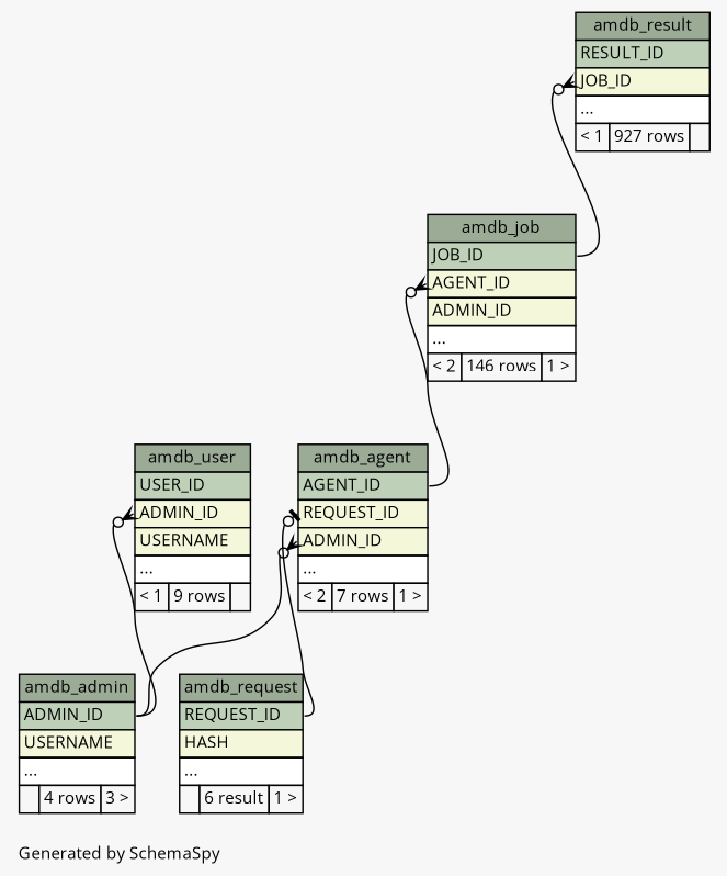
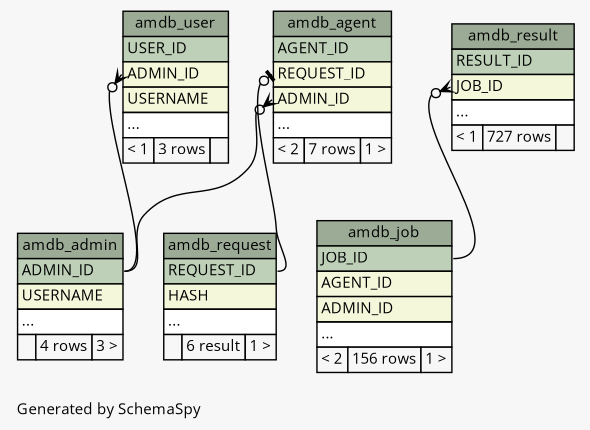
  digraph {
    bgcolor="#f7f7f7"
    fontname="Open Sans"
    fontsize=11
    label="\nGenerated by SchemaSpy"
    labeljust=l
    nodesep=0.18
    rankdir=TB
    ranksep=0.46
    node [fontname="Open Sans" fontsize=11 shape=plaintext]
    edge [arrowhead=none arrowsize=0.8 arrowtail=crowodot dir=back fontname="Open Sans" headport="ADMIN_ID:e" tailport="ADMIN_ID:w"]
    n1 [label=<     <TABLE BORDER="0" CELLBORDER="1" CELLSPACING="0" BGCOLOR="#ffffff">       <TR><TD COLSPAN="3" BGCOLOR="#9bab96" ALIGN="CENTER">amdb_admin</TD></TR>       <TR><TD PORT="ADMIN_ID" COLSPAN="3" BGCOLOR="#bed1b8" ALIGN="LEFT">ADMIN_ID</TD></TR>       <TR><TD PORT="USERNAME" COLSPAN="3" BGCOLOR="#f4f7da" ALIGN="LEFT">USERNAME</TD></TR>       <TR><TD PORT="elipses" COLSPAN="3" ALIGN="LEFT">...</TD></TR>       <TR><TD ALIGN="LEFT" BGCOLOR="#f7f7f7">  </TD><TD ALIGN="RIGHT" BGCOLOR="#f7f7f7">4 rows</TD><TD ALIGN="RIGHT" BGCOLOR="#f7f7f7">3 &gt;</TD></TR>     </TABLE>>]
    n2 [label=<     <TABLE BORDER="0" CELLBORDER="1" CELLSPACING="0" BGCOLOR="#ffffff">       <TR><TD COLSPAN="3" BGCOLOR="#9bab96" ALIGN="CENTER">amdb_agent</TD></TR>       <TR><TD PORT="AGENT_ID" COLSPAN="3" BGCOLOR="#bed1b8" ALIGN="LEFT">AGENT_ID</TD></TR>       <TR><TD PORT="REQUEST_ID" COLSPAN="3" BGCOLOR="#f4f7da" ALIGN="LEFT">REQUEST_ID</TD></TR>       <TR><TD PORT="ADMIN_ID" COLSPAN="3" BGCOLOR="#f4f7da" ALIGN="LEFT">ADMIN_ID</TD></TR>       <TR><TD PORT="elipses" COLSPAN="3" ALIGN="LEFT">...</TD></TR>       <TR><TD ALIGN="LEFT" BGCOLOR="#f7f7f7">&lt; 2</TD><TD ALIGN="RIGHT" BGCOLOR="#f7f7f7">7 rows</TD><TD ALIGN="RIGHT" BGCOLOR="#f7f7f7">1 &gt;</TD></TR>     </TABLE>>]
    n3 [label=<     <TABLE BORDER="0" CELLBORDER="1" CELLSPACING="0" BGCOLOR="#ffffff">       <TR><TD COLSPAN="3" BGCOLOR="#9bab96" ALIGN="CENTER">amdb_request</TD></TR>       <TR><TD PORT="REQUEST_ID" COLSPAN="3" BGCOLOR="#bed1b8" ALIGN="LEFT">REQUEST_ID</TD></TR>       <TR><TD PORT="HASH" COLSPAN="3" BGCOLOR="#f4f7da" ALIGN="LEFT">HASH</TD></TR>       <TR><TD PORT="elipses" COLSPAN="3" ALIGN="LEFT">...</TD></TR>       <TR><TD ALIGN="LEFT" BGCOLOR="#f7f7f7">  </TD><TD ALIGN="RIGHT" BGCOLOR="#f7f7f7">6 result</TD><TD ALIGN="RIGHT" BGCOLOR="#f7f7f7">1 &gt;</TD></TR>     </TABLE>>]
-   n4 [label=<     <TABLE BORDER="0" CELLBORDER="1" CELLSPACING="0" BGCOLOR="#ffffff">       <TR><TD COLSPAN="3" BGCOLOR="#9bab96" ALIGN="CENTER">amdb_job</TD></TR>       <TR><TD PORT="JOB_ID" COLSPAN="3" BGCOLOR="#bed1b8" ALIGN="LEFT">JOB_ID</TD></TR>       <TR><TD PORT="AGENT_ID" COLSPAN="3" BGCOLOR="#f4f7da" ALIGN="LEFT">AGENT_ID</TD></TR>       <TR><TD PORT="ADMIN_ID" COLSPAN="3" BGCOLOR="#f4f7da" ALIGN="LEFT">ADMIN_ID</TD></TR>       <TR><TD PORT="elipses" COLSPAN="3" ALIGN="LEFT">...</TD></TR>       <TR><TD ALIGN="LEFT" BGCOLOR="#f7f7f7">&lt; 2</TD><TD ALIGN="RIGHT" BGCOLOR="#f7f7f7">146 rows</TD><TD ALIGN="RIGHT" BGCOLOR="#f7f7f7">1 &gt;</TD></TR>     </TABLE>>]
-   n5 [label=<     <TABLE BORDER="0" CELLBORDER="1" CELLSPACING="0" BGCOLOR="#ffffff">       <TR><TD COLSPAN="3" BGCOLOR="#9bab96" ALIGN="CENTER">amdb_result</TD></TR>       <TR><TD PORT="RESULT_ID" COLSPAN="3" BGCOLOR="#bed1b8" ALIGN="LEFT">RESULT_ID</TD></TR>       <TR><TD PORT="JOB_ID" COLSPAN="3" BGCOLOR="#f4f7da" ALIGN="LEFT">JOB_ID</TD></TR>       <TR><TD PORT="elipses" COLSPAN="3" ALIGN="LEFT">...</TD></TR>       <TR><TD ALIGN="LEFT" BGCOLOR="#f7f7f7">&lt; 1</TD><TD ALIGN="RIGHT" BGCOLOR="#f7f7f7">927 rows</TD><TD ALIGN="RIGHT" BGCOLOR="#f7f7f7">  </TD></TR>     </TABLE>>]
-   n6 [label=<     <TABLE BORDER="0" CELLBORDER="1" CELLSPACING="0" BGCOLOR="#ffffff">       <TR><TD COLSPAN="3" BGCOLOR="#9bab96" ALIGN="CENTER">amdb_user</TD></TR>       <TR><TD PORT="USER_ID" COLSPAN="3" BGCOLOR="#bed1b8" ALIGN="LEFT">USER_ID</TD></TR>       <TR><TD PORT="ADMIN_ID" COLSPAN="3" BGCOLOR="#f4f7da" ALIGN="LEFT">ADMIN_ID</TD></TR>       <TR><TD PORT="USERNAME" COLSPAN="3" BGCOLOR="#f4f7da" ALIGN="LEFT">USERNAME</TD></TR>       <TR><TD PORT="elipses" COLSPAN="3" ALIGN="LEFT">...</TD></TR>       <TR><TD ALIGN="LEFT" BGCOLOR="#f7f7f7">&lt; 1</TD><TD ALIGN="RIGHT" BGCOLOR="#f7f7f7">9 rows</TD><TD ALIGN="RIGHT" BGCOLOR="#f7f7f7">  </TD></TR>     </TABLE>>]
+   n4 [label=<     <TABLE BORDER="0" CELLBORDER="1" CELLSPACING="0" BGCOLOR="#ffffff">       <TR><TD COLSPAN="3" BGCOLOR="#9bab96" ALIGN="CENTER">amdb_job</TD></TR>       <TR><TD PORT="JOB_ID" COLSPAN="3" BGCOLOR="#bed1b8" ALIGN="LEFT">JOB_ID</TD></TR>       <TR><TD PORT="AGENT_ID" COLSPAN="3" BGCOLOR="#f4f7da" ALIGN="LEFT">AGENT_ID</TD></TR>       <TR><TD PORT="ADMIN_ID" COLSPAN="3" BGCOLOR="#f4f7da" ALIGN="LEFT">ADMIN_ID</TD></TR>       <TR><TD PORT="elipses" COLSPAN="3" ALIGN="LEFT">...</TD></TR>       <TR><TD ALIGN="LEFT" BGCOLOR="#f7f7f7">&lt; 2</TD><TD ALIGN="RIGHT" BGCOLOR="#f7f7f7">156 rows</TD><TD ALIGN="RIGHT" BGCOLOR="#f7f7f7">1 &gt;</TD></TR>     </TABLE>>]
+   n5 [label=<     <TABLE BORDER="0" CELLBORDER="1" CELLSPACING="0" BGCOLOR="#ffffff">       <TR><TD COLSPAN="3" BGCOLOR="#9bab96" ALIGN="CENTER">amdb_result</TD></TR>       <TR><TD PORT="RESULT_ID" COLSPAN="3" BGCOLOR="#bed1b8" ALIGN="LEFT">RESULT_ID</TD></TR>       <TR><TD PORT="JOB_ID" COLSPAN="3" BGCOLOR="#f4f7da" ALIGN="LEFT">JOB_ID</TD></TR>       <TR><TD PORT="elipses" COLSPAN="3" ALIGN="LEFT">...</TD></TR>       <TR><TD ALIGN="LEFT" BGCOLOR="#f7f7f7">&lt; 1</TD><TD ALIGN="RIGHT" BGCOLOR="#f7f7f7">727 rows</TD><TD ALIGN="RIGHT" BGCOLOR="#f7f7f7">  </TD></TR>     </TABLE>>]
+   n6 [label=<     <TABLE BORDER="0" CELLBORDER="1" CELLSPACING="0" BGCOLOR="#ffffff">       <TR><TD COLSPAN="3" BGCOLOR="#9bab96" ALIGN="CENTER">amdb_user</TD></TR>       <TR><TD PORT="USER_ID" COLSPAN="3" BGCOLOR="#bed1b8" ALIGN="LEFT">USER_ID</TD></TR>       <TR><TD PORT="ADMIN_ID" COLSPAN="3" BGCOLOR="#f4f7da" ALIGN="LEFT">ADMIN_ID</TD></TR>       <TR><TD PORT="USERNAME" COLSPAN="3" BGCOLOR="#f4f7da" ALIGN="LEFT">USERNAME</TD></TR>       <TR><TD PORT="elipses" COLSPAN="3" ALIGN="LEFT">...</TD></TR>       <TR><TD ALIGN="LEFT" BGCOLOR="#f7f7f7">&lt; 1</TD><TD ALIGN="RIGHT" BGCOLOR="#f7f7f7">3 rows</TD><TD ALIGN="RIGHT" BGCOLOR="#f7f7f7">  </TD></TR>     </TABLE>>]
    n2 -> n1
    n2 -> n3 [arrowtail=teeodot headport="REQUEST_ID:e" tailport="REQUEST_ID:w"]
-   n4 -> n2 [headport="AGENT_ID:e" tailport="AGENT_ID:w"]
    n5 -> n4 [headport="JOB_ID:e" tailport="JOB_ID:w"]
    n6 -> n1
  }
